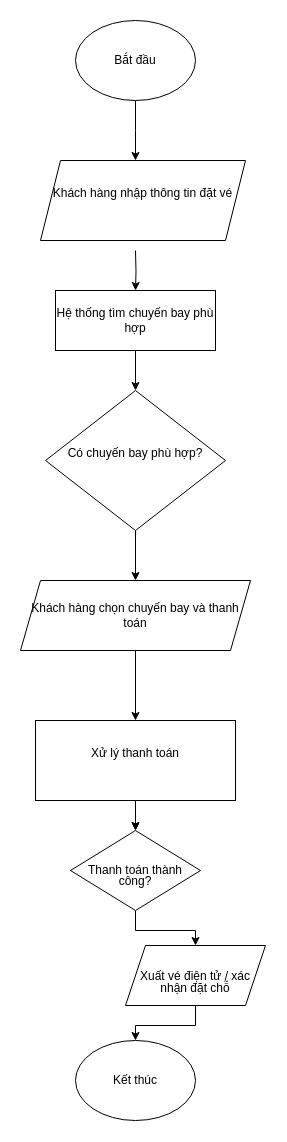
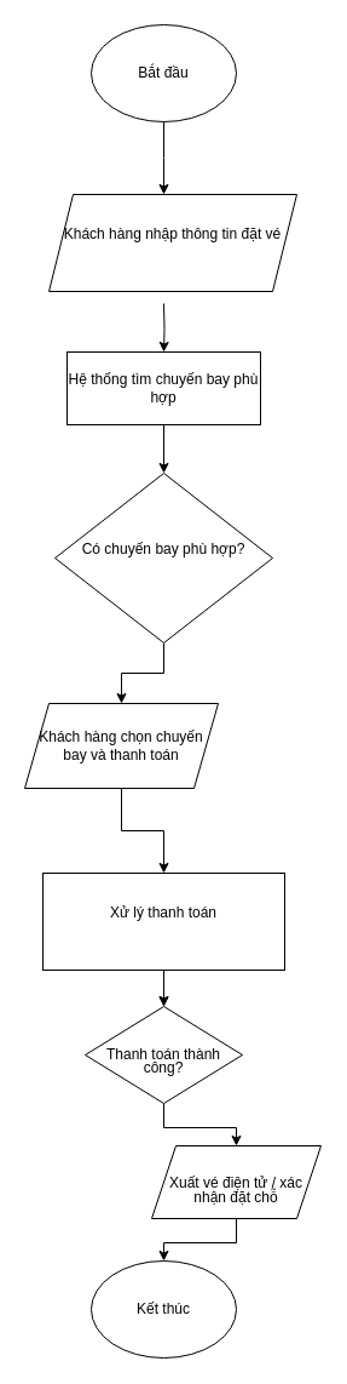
  <mxCell id="0" />
  <mxCell id="1" parent="0" />
  <mxCell id="2" value="" style="edgeStyle=orthogonalEdgeStyle;rounded=0;orthogonalLoop=1;jettySize=auto;html=1;" edge="1" parent="1" source="3"><mxGeometry relative="1" as="geometry"><mxPoint x="135" y="160" as="targetPoint" /></mxGeometry></mxCell>
  <mxCell id="3" value="Bắt đầu" style="ellipse;whiteSpace=wrap;html=1;" vertex="1" parent="1"><mxGeometry x="75" y="20" width="120" height="80" as="geometry" /></mxCell>
  <mxCell id="4" value="" style="edgeStyle=orthogonalEdgeStyle;rounded=0;orthogonalLoop=1;jettySize=auto;html=1;" edge="1" parent="1" target="6"><mxGeometry relative="1" as="geometry"><mxPoint x="135" y="250" as="sourcePoint" /></mxGeometry></mxCell>
  <mxCell id="5" value="" style="edgeStyle=orthogonalEdgeStyle;rounded=0;orthogonalLoop=1;jettySize=auto;html=1;" edge="1" parent="1" source="6" target="8"><mxGeometry relative="1" as="geometry" /></mxCell>
  <mxCell id="6" value="&lt;br&gt;&lt;span style=&quot;&quot; data-end=&quot;500&quot; data-start=&quot;465&quot;&gt;Hệ thống tìm chuyến bay phù hợp&lt;/span&gt; &lt;div&gt;&lt;br/&gt;&lt;/div&gt;" style="rounded=0;whiteSpace=wrap;html=1;" vertex="1" parent="1"><mxGeometry x="55" y="290" width="160" height="60" as="geometry" /></mxCell>
  <mxCell id="7" value="" style="edgeStyle=orthogonalEdgeStyle;rounded=0;orthogonalLoop=1;jettySize=auto;html=1;" edge="1" parent="1" source="8" target="10"><mxGeometry relative="1" as="geometry" /></mxCell>
  <mxCell id="8" value="&#10;Có chuyến bay phù hợp?&#10;&#10;" style="rhombus;whiteSpace=wrap;html=1;" vertex="1" parent="1"><mxGeometry x="45" y="390" width="180" height="140" as="geometry" /></mxCell>
  <mxCell id="9" value="" style="edgeStyle=orthogonalEdgeStyle;rounded=0;orthogonalLoop=1;jettySize=auto;html=1;" edge="1" parent="1" source="10" target="19"><mxGeometry relative="1" as="geometry" /></mxCell>
- <mxCell id="10" value="&lt;br&gt;&lt;span style=&quot;&quot; data-end=&quot;909&quot; data-start=&quot;865&quot;&gt;Khách hàng chọn chuyến bay và thanh toán&lt;/span&gt; &lt;div&gt;&lt;br/&gt;&lt;/div&gt;" style="shape=parallelogram;perimeter=parallelogramPerimeter;whiteSpace=wrap;html=1;fixedSize=1;" vertex="1" parent="1"><mxGeometry x="20" y="580" width="230" height="70" as="geometry" /></mxCell>
+ <mxCell id="10" value="&lt;br&gt;&lt;span style=&quot;&quot; data-end=&quot;909&quot; data-start=&quot;865&quot;&gt;Khách hàng chọn chuyến bay và thanh toán&lt;/span&gt; &lt;div&gt;&lt;br/&gt;&lt;/div&gt;" style="shape=parallelogram;perimeter=parallelogramPerimeter;whiteSpace=wrap;html=1;fixedSize=1;" vertex="1" parent="1"><mxGeometry x="20" y="580" width="160" height="70" as="geometry" /></mxCell>
  <mxCell id="11" value="" style="edgeStyle=orthogonalEdgeStyle;rounded=0;orthogonalLoop=1;jettySize=auto;html=1;" edge="1" parent="1" source="12" target="14"><mxGeometry relative="1" as="geometry" /></mxCell>
  <mxCell id="12" value="&lt;div style=&quot;line-height: 90%;&quot;&gt;&lt;br&gt;Thanh toán thành công?&lt;br&gt;&lt;/div&gt;" style="rhombus;whiteSpace=wrap;html=1;" vertex="1" parent="1"><mxGeometry x="70" y="830" width="130" height="80" as="geometry" /></mxCell>
  <mxCell id="13" value="" style="edgeStyle=orthogonalEdgeStyle;rounded=0;orthogonalLoop=1;jettySize=auto;html=1;" edge="1" parent="1" source="14" target="15"><mxGeometry relative="1" as="geometry" /></mxCell>
  <mxCell id="14" value="&lt;div style=&quot;line-height: 100%;&quot;&gt;&lt;br&gt;Xuất vé điện tử / xác nhận đặt chỗ&lt;br&gt;&lt;/div&gt;" style="shape=parallelogram;perimeter=parallelogramPerimeter;whiteSpace=wrap;html=1;fixedSize=1;" vertex="1" parent="1"><mxGeometry x="125" y="945" width="140" height="60" as="geometry" /></mxCell>
  <mxCell id="15" value="Kết thúc" style="ellipse;whiteSpace=wrap;html=1;" vertex="1" parent="1"><mxGeometry x="75" y="1040" width="120" height="80" as="geometry" /></mxCell>
  <mxCell id="16" value="&#10;Khách hàng nhập thông tin đặt vé&#10;&#10;" style="shape=parallelogram;perimeter=parallelogramPerimeter;whiteSpace=wrap;html=1;fixedSize=1;" vertex="1" parent="1"><mxGeometry x="40" y="160" width="205" height="80" as="geometry" /></mxCell>
  <mxCell id="17" value="" style="edgeStyle=orthogonalEdgeStyle;rounded=0;orthogonalLoop=1;jettySize=auto;html=1;" edge="1" parent="1" source="19" target="12"><mxGeometry relative="1" as="geometry" /></mxCell>
  <mxCell id="18" style="edgeStyle=orthogonalEdgeStyle;rounded=0;orthogonalLoop=1;jettySize=auto;html=1;" edge="1" parent="1" source="19" target="12"><mxGeometry relative="1" as="geometry" /></mxCell>
  <mxCell id="19" value="&#10;Xử lý thanh toán&#10;&#10;" style="rounded=0;whiteSpace=wrap;html=1;" vertex="1" parent="1"><mxGeometry x="35" y="720" width="200" height="80" as="geometry" /></mxCell>
